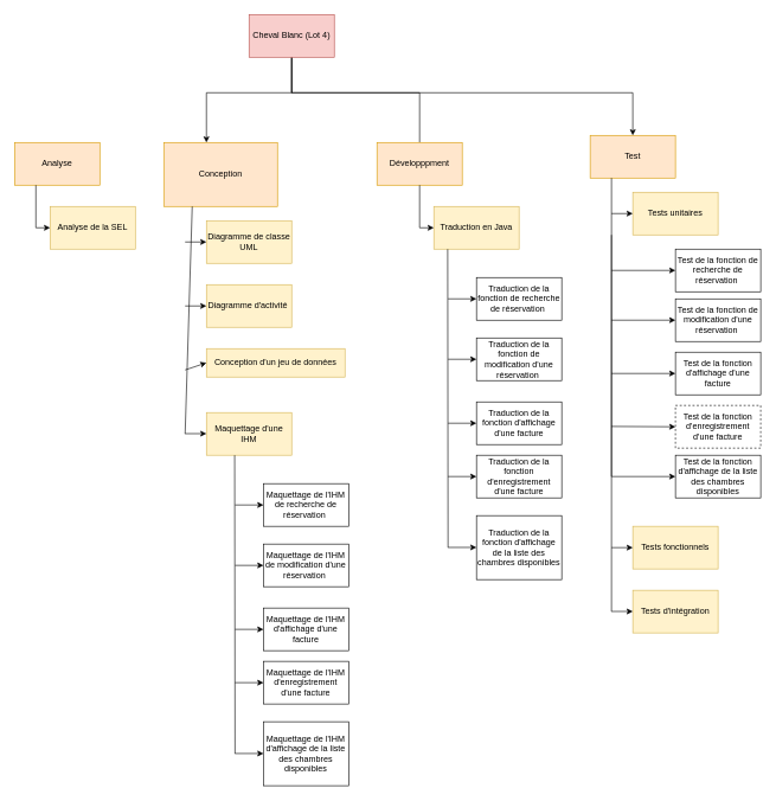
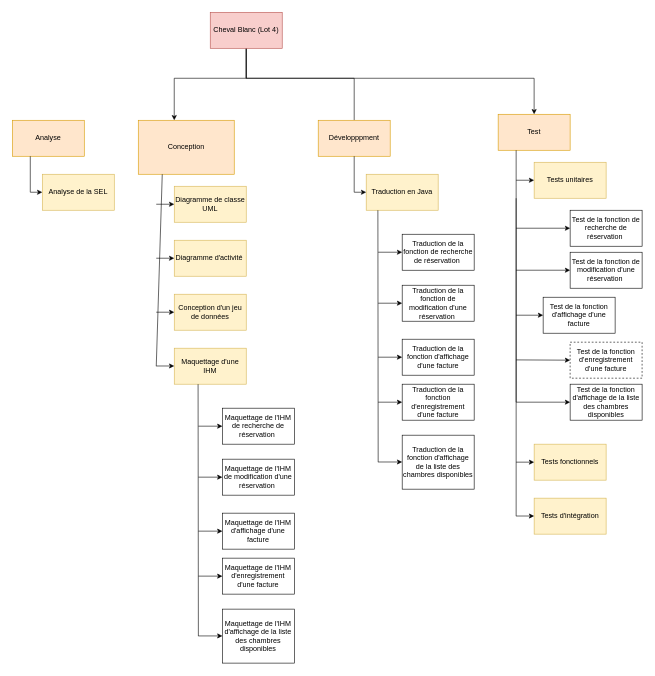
  <mxCell id="0" />
  <mxCell id="1" parent="0" />
  <mxCell id="2" style="edgeStyle=orthogonalEdgeStyle;rounded=0;orthogonalLoop=1;jettySize=auto;html=1;entryX=0.5;entryY=0;entryDx=0;entryDy=0;" edge="1" parent="1" source="5" target="8"><mxGeometry relative="1" as="geometry"><Array as="points"><mxPoint x="410" y="130" /><mxPoint x="890" y="130" /></Array></mxGeometry></mxCell>
  <mxCell id="3" style="edgeStyle=orthogonalEdgeStyle;rounded=0;orthogonalLoop=1;jettySize=auto;html=1;" edge="1" parent="1" source="5" target="6"><mxGeometry relative="1" as="geometry"><Array as="points"><mxPoint x="410" y="130" /><mxPoint x="290" y="130" /></Array></mxGeometry></mxCell>
  <mxCell id="4" style="edgeStyle=orthogonalEdgeStyle;rounded=0;orthogonalLoop=1;jettySize=auto;html=1;entryX=0.5;entryY=0;entryDx=0;entryDy=0;endArrow=none;" edge="1" parent="1" source="5" target="7"><mxGeometry relative="1" as="geometry"><Array as="points"><mxPoint x="410" y="130" /><mxPoint x="590" y="130" /></Array></mxGeometry></mxCell>
  <mxCell id="5" value="Cheval Blanc (Lot 4)" style="rounded=0;whiteSpace=wrap;html=1;fillColor=#f8cecc;strokeColor=#b85450;" vertex="1" parent="1"><mxGeometry x="350" y="20" width="120" height="60" as="geometry" /></mxCell>
  <mxCell id="6" value="Conception" style="rounded=0;whiteSpace=wrap;html=1;fillColor=#ffe6cc;strokeColor=#d79b00;" vertex="1" parent="1"><mxGeometry x="230" y="200" width="160" height="90" as="geometry" /></mxCell>
  <mxCell id="7" value="Développpment" style="rounded=0;whiteSpace=wrap;html=1;fillColor=#ffe6cc;strokeColor=#d79b00;" vertex="1" parent="1"><mxGeometry x="530" y="200" width="120" height="60" as="geometry" /></mxCell>
  <mxCell id="8" value="Test" style="rounded=0;whiteSpace=wrap;html=1;fillColor=#ffe6cc;strokeColor=#d79b00;" vertex="1" parent="1"><mxGeometry x="830" y="190" width="120" height="60" as="geometry" /></mxCell>
  <mxCell id="9" value="Analyse" style="rounded=0;whiteSpace=wrap;html=1;fillColor=#ffe6cc;strokeColor=#d79b00;" vertex="1" parent="1"><mxGeometry x="20" y="200" width="120" height="60" as="geometry" /></mxCell>
  <mxCell id="10" value="Diagramme de classe UML" style="rounded=0;whiteSpace=wrap;html=1;fillColor=#fff2cc;strokeColor=#d6b656;" vertex="1" parent="1"><mxGeometry x="290" y="310" width="120" height="60" as="geometry" /></mxCell>
  <mxCell id="11" value="Diagramme d'activité&amp;nbsp;" style="rounded=0;whiteSpace=wrap;html=1;fillColor=#fff2cc;strokeColor=#d6b656;" vertex="1" parent="1"><mxGeometry x="290" y="400" width="120" height="60" as="geometry" /></mxCell>
  <mxCell id="12" value="Traduction en Java" style="rounded=0;whiteSpace=wrap;html=1;fillColor=#fff2cc;strokeColor=#d6b656;" vertex="1" parent="1"><mxGeometry x="610" y="290" width="120" height="60" as="geometry" /></mxCell>
  <mxCell id="13" value="Tests unitaires" style="rounded=0;whiteSpace=wrap;html=1;fillColor=#fff2cc;strokeColor=#d6b656;" vertex="1" parent="1"><mxGeometry x="890" y="270" width="120" height="60" as="geometry" /></mxCell>
  <mxCell id="14" value="Tests fonctionnels" style="rounded=0;whiteSpace=wrap;html=1;fillColor=#fff2cc;strokeColor=#d6b656;" vertex="1" parent="1"><mxGeometry x="890" y="740" width="120" height="60" as="geometry" /></mxCell>
  <mxCell id="15" value="Analyse de la SEL" style="rounded=0;whiteSpace=wrap;html=1;fillColor=#fff2cc;strokeColor=#d6b656;" vertex="1" parent="1"><mxGeometry x="70" y="290" width="120" height="60" as="geometry" /></mxCell>
  <mxCell id="16" value="Traduction de la fonction de recherche de réservation&amp;nbsp;" style="rounded=0;whiteSpace=wrap;html=1;" vertex="1" parent="1"><mxGeometry x="670" y="390" width="120" height="60" as="geometry" /></mxCell>
  <mxCell id="17" value="Traduction de la fonction de modification d'une réservation&amp;nbsp;" style="rounded=0;whiteSpace=wrap;html=1;" vertex="1" parent="1"><mxGeometry x="670" y="475" width="120" height="60" as="geometry" /></mxCell>
  <mxCell id="18" value="Traduction de la fonction d'affichage d'une facture" style="rounded=0;whiteSpace=wrap;html=1;" vertex="1" parent="1"><mxGeometry x="670" y="565" width="120" height="60" as="geometry" /></mxCell>
  <mxCell id="19" value="Traduction de la fonction d'enregistrement d'une facture" style="rounded=0;whiteSpace=wrap;html=1;" vertex="1" parent="1"><mxGeometry x="670" y="640" width="120" height="60" as="geometry" /></mxCell>
  <mxCell id="20" value="Traduction de la fonction d'affichage de la liste des chambres disponibles" style="rounded=0;whiteSpace=wrap;html=1;" vertex="1" parent="1"><mxGeometry x="670" y="725" width="120" height="90" as="geometry" /></mxCell>
  <mxCell id="21" value="Test de la fonction de recherche de réservation&amp;nbsp;" style="rounded=0;whiteSpace=wrap;html=1;" vertex="1" parent="1"><mxGeometry x="950" y="350" width="120" height="60" as="geometry" /></mxCell>
  <mxCell id="22" value="Test de la fonction de modification d'une réservation&amp;nbsp;" style="rounded=0;whiteSpace=wrap;html=1;" vertex="1" parent="1"><mxGeometry x="950" y="420" width="120" height="60" as="geometry" /></mxCell>
- <mxCell id="23" value="Test&amp;nbsp;de la fonction d'affichage d'une facture" style="rounded=0;whiteSpace=wrap;html=1;" vertex="1" parent="1"><mxGeometry x="950" y="495" width="120" height="60" as="geometry" /></mxCell>
+ <mxCell id="23" value="Test&amp;nbsp;de la fonction d'affichage d'une facture" style="rounded=0;whiteSpace=wrap;html=1;" vertex="1" parent="1"><mxGeometry x="905" y="495" width="120" height="60" as="geometry" /></mxCell>
  <mxCell id="24" value="Test&amp;nbsp;de la fonction d'enregistrement d'une facture" style="rounded=0;whiteSpace=wrap;html=1;dashed=1;" vertex="1" parent="1"><mxGeometry x="950" y="570" width="120" height="60" as="geometry" /></mxCell>
  <mxCell id="25" value="Test&amp;nbsp;de la fonction d'affichage de la liste des chambres disponibles" style="rounded=0;whiteSpace=wrap;html=1;" vertex="1" parent="1"><mxGeometry x="950" y="640" width="120" height="60" as="geometry" /></mxCell>
- <mxCell id="26" value="Conception d'un jeu de données" style="rounded=0;whiteSpace=wrap;html=1;fillColor=#fff2cc;strokeColor=#d6b656;" vertex="1" parent="1"><mxGeometry x="290" y="490" width="195" height="40" as="geometry" /></mxCell>
+ <mxCell id="26" value="Conception d'un jeu de données" style="rounded=0;whiteSpace=wrap;html=1;fillColor=#fff2cc;strokeColor=#d6b656;" vertex="1" parent="1"><mxGeometry x="290" y="490" width="120" height="60" as="geometry" /></mxCell>
  <mxCell id="27" value="" style="endArrow=none;html=1;rounded=0;entryX=0.25;entryY=1;entryDx=0;entryDy=0;" edge="1" parent="1" target="6"><mxGeometry width="50" height="50" relative="1" as="geometry"><mxPoint x="260" y="610" as="sourcePoint" /><mxPoint x="230" y="390" as="targetPoint" /></mxGeometry></mxCell>
  <mxCell id="28" value="" style="endArrow=classic;html=1;rounded=0;entryX=0;entryY=0.5;entryDx=0;entryDy=0;" edge="1" parent="1" target="26"><mxGeometry width="50" height="50" relative="1" as="geometry"><mxPoint x="260" y="520" as="sourcePoint" /><mxPoint x="550" y="430" as="targetPoint" /><Array as="points" /></mxGeometry></mxCell>
  <mxCell id="29" value="" style="endArrow=classic;html=1;rounded=0;entryX=0;entryY=0.5;entryDx=0;entryDy=0;" edge="1" parent="1" target="11"><mxGeometry width="50" height="50" relative="1" as="geometry"><mxPoint x="260" y="430" as="sourcePoint" /><mxPoint x="300" y="530" as="targetPoint" /><Array as="points" /></mxGeometry></mxCell>
  <mxCell id="30" value="" style="endArrow=classic;html=1;rounded=0;entryX=0;entryY=0.5;entryDx=0;entryDy=0;" edge="1" parent="1" target="10"><mxGeometry width="50" height="50" relative="1" as="geometry"><mxPoint x="260" y="340" as="sourcePoint" /><mxPoint x="300" y="440" as="targetPoint" /><Array as="points" /></mxGeometry></mxCell>
  <mxCell id="31" value="" style="endArrow=none;html=1;rounded=0;entryX=0.25;entryY=1;entryDx=0;entryDy=0;" edge="1" parent="1" target="8"><mxGeometry width="50" height="50" relative="1" as="geometry"><mxPoint x="860" y="860" as="sourcePoint" /><mxPoint x="670" y="390" as="targetPoint" /></mxGeometry></mxCell>
  <mxCell id="32" value="" style="endArrow=classic;html=1;rounded=0;entryX=0;entryY=0.5;entryDx=0;entryDy=0;" edge="1" parent="1" target="13"><mxGeometry width="50" height="50" relative="1" as="geometry"><mxPoint x="860" y="300" as="sourcePoint" /><mxPoint x="420" y="340" as="targetPoint" /><Array as="points" /></mxGeometry></mxCell>
  <mxCell id="33" value="" style="endArrow=none;html=1;rounded=0;entryX=0.25;entryY=1;entryDx=0;entryDy=0;" edge="1" parent="1"><mxGeometry width="50" height="50" relative="1" as="geometry"><mxPoint x="860" y="670" as="sourcePoint" /><mxPoint x="860" y="330" as="targetPoint" /></mxGeometry></mxCell>
  <mxCell id="34" value="" style="endArrow=classic;html=1;rounded=0;entryX=0;entryY=0.5;entryDx=0;entryDy=0;" edge="1" parent="1" target="23"><mxGeometry width="50" height="50" relative="1" as="geometry"><mxPoint x="860" y="525" as="sourcePoint" /><mxPoint x="890" y="590" as="targetPoint" /><Array as="points" /></mxGeometry></mxCell>
  <mxCell id="35" value="" style="endArrow=classic;html=1;rounded=0;entryX=0;entryY=0.5;entryDx=0;entryDy=0;" edge="1" parent="1" target="22"><mxGeometry width="50" height="50" relative="1" as="geometry"><mxPoint x="860" y="450" as="sourcePoint" /><mxPoint x="890" y="500" as="targetPoint" /><Array as="points" /></mxGeometry></mxCell>
  <mxCell id="36" value="" style="endArrow=classic;html=1;rounded=0;entryX=0;entryY=0.5;entryDx=0;entryDy=0;" edge="1" parent="1" target="21"><mxGeometry width="50" height="50" relative="1" as="geometry"><mxPoint x="860" y="380" as="sourcePoint" /><mxPoint x="890" y="410" as="targetPoint" /><Array as="points" /></mxGeometry></mxCell>
  <mxCell id="37" value="" style="endArrow=classic;html=1;rounded=0;entryX=0;entryY=0.5;entryDx=0;entryDy=0;" edge="1" parent="1" target="24"><mxGeometry width="50" height="50" relative="1" as="geometry"><mxPoint x="860" y="599.5" as="sourcePoint" /><mxPoint x="900" y="599.5" as="targetPoint" /><Array as="points" /></mxGeometry></mxCell>
  <mxCell id="38" value="" style="endArrow=classic;html=1;rounded=0;entryX=0;entryY=0.5;entryDx=0;entryDy=0;" edge="1" parent="1" target="25"><mxGeometry width="50" height="50" relative="1" as="geometry"><mxPoint x="860" y="670" as="sourcePoint" /><mxPoint x="910" y="609.5" as="targetPoint" /><Array as="points" /></mxGeometry></mxCell>
  <mxCell id="39" value="" style="endArrow=none;html=1;rounded=0;entryX=0.25;entryY=1;entryDx=0;entryDy=0;" edge="1" parent="1"><mxGeometry width="50" height="50" relative="1" as="geometry"><mxPoint x="630" y="770" as="sourcePoint" /><mxPoint x="629.5" y="350" as="targetPoint" /></mxGeometry></mxCell>
  <mxCell id="40" value="" style="endArrow=classic;html=1;rounded=0;" edge="1" parent="1"><mxGeometry width="50" height="50" relative="1" as="geometry"><mxPoint x="630" y="769.71" as="sourcePoint" /><mxPoint x="670" y="769.71" as="targetPoint" /><Array as="points" /></mxGeometry></mxCell>
  <mxCell id="41" value="" style="endArrow=classic;html=1;rounded=0;entryX=0;entryY=0.5;entryDx=0;entryDy=0;" edge="1" parent="1" target="19"><mxGeometry width="50" height="50" relative="1" as="geometry"><mxPoint x="630" y="670" as="sourcePoint" /><mxPoint x="680" y="740" as="targetPoint" /><Array as="points" /></mxGeometry></mxCell>
  <mxCell id="42" value="" style="endArrow=classic;html=1;rounded=0;entryX=0;entryY=0.5;entryDx=0;entryDy=0;" edge="1" parent="1" target="18"><mxGeometry width="50" height="50" relative="1" as="geometry"><mxPoint x="630" y="595" as="sourcePoint" /><mxPoint x="680" y="650" as="targetPoint" /><Array as="points" /></mxGeometry></mxCell>
  <mxCell id="43" value="" style="endArrow=classic;html=1;rounded=0;entryX=0;entryY=0.5;entryDx=0;entryDy=0;" edge="1" parent="1" target="17"><mxGeometry width="50" height="50" relative="1" as="geometry"><mxPoint x="630" y="505" as="sourcePoint" /><mxPoint x="680" y="575" as="targetPoint" /><Array as="points" /></mxGeometry></mxCell>
  <mxCell id="44" value="" style="endArrow=classic;html=1;rounded=0;entryX=0;entryY=0.5;entryDx=0;entryDy=0;" edge="1" parent="1" target="16"><mxGeometry width="50" height="50" relative="1" as="geometry"><mxPoint x="630" y="420" as="sourcePoint" /><mxPoint x="680" y="505" as="targetPoint" /><Array as="points" /></mxGeometry></mxCell>
  <mxCell id="45" value="" style="endArrow=none;html=1;rounded=0;entryX=0.25;entryY=1;entryDx=0;entryDy=0;" edge="1" parent="1"><mxGeometry width="50" height="50" relative="1" as="geometry"><mxPoint x="590" y="320" as="sourcePoint" /><mxPoint x="590" y="260" as="targetPoint" /></mxGeometry></mxCell>
  <mxCell id="46" value="" style="endArrow=classic;html=1;rounded=0;entryX=0;entryY=0.5;entryDx=0;entryDy=0;" edge="1" parent="1" target="12"><mxGeometry width="50" height="50" relative="1" as="geometry"><mxPoint x="590" y="320" as="sourcePoint" /><mxPoint x="400" y="350" as="targetPoint" /><Array as="points" /></mxGeometry></mxCell>
  <mxCell id="47" value="" style="endArrow=none;html=1;rounded=0;entryX=0.25;entryY=1;entryDx=0;entryDy=0;" edge="1" parent="1"><mxGeometry width="50" height="50" relative="1" as="geometry"><mxPoint x="50" y="320" as="sourcePoint" /><mxPoint x="50" y="260" as="targetPoint" /></mxGeometry></mxCell>
  <mxCell id="48" value="" style="endArrow=classic;html=1;rounded=0;entryX=0;entryY=0.5;entryDx=0;entryDy=0;" edge="1" parent="1"><mxGeometry width="50" height="50" relative="1" as="geometry"><mxPoint x="50" y="320" as="sourcePoint" /><mxPoint x="70" y="320" as="targetPoint" /><Array as="points" /></mxGeometry></mxCell>
  <mxCell id="49" value="Maquettage d'une IHM" style="rounded=0;whiteSpace=wrap;html=1;fillColor=#fff2cc;strokeColor=#d6b656;" vertex="1" parent="1"><mxGeometry x="290" y="580" width="120" height="60" as="geometry" /></mxCell>
  <mxCell id="50" value="Tests d'intégration" style="rounded=0;whiteSpace=wrap;html=1;fillColor=#fff2cc;strokeColor=#d6b656;" vertex="1" parent="1"><mxGeometry x="890" y="830" width="120" height="60" as="geometry" /></mxCell>
  <mxCell id="51" value="" style="endArrow=classic;html=1;rounded=0;entryX=0;entryY=0.5;entryDx=0;entryDy=0;" edge="1" parent="1"><mxGeometry width="50" height="50" relative="1" as="geometry"><mxPoint x="860" y="770" as="sourcePoint" /><mxPoint x="890" y="770" as="targetPoint" /></mxGeometry></mxCell>
  <mxCell id="52" value="" style="endArrow=classic;html=1;rounded=0;entryX=0;entryY=0.5;entryDx=0;entryDy=0;" edge="1" parent="1"><mxGeometry width="50" height="50" relative="1" as="geometry"><mxPoint x="860" y="859.8" as="sourcePoint" /><mxPoint x="890" y="859.8" as="targetPoint" /></mxGeometry></mxCell>
  <mxCell id="53" value="" style="endArrow=classic;html=1;rounded=0;entryX=0;entryY=0.5;entryDx=0;entryDy=0;" edge="1" parent="1"><mxGeometry width="50" height="50" relative="1" as="geometry"><mxPoint x="260" y="609.66" as="sourcePoint" /><mxPoint x="290" y="609.66" as="targetPoint" /><Array as="points" /></mxGeometry></mxCell>
  <mxCell id="54" value="Maquettage de l'IHM de recherche de réservation&amp;nbsp;" style="rounded=0;whiteSpace=wrap;html=1;" vertex="1" parent="1"><mxGeometry x="370.25" y="680" width="120" height="60" as="geometry" /></mxCell>
  <mxCell id="55" value="Maquettage de l'IHM de modification d'une réservation&amp;nbsp;" style="rounded=0;whiteSpace=wrap;html=1;" vertex="1" parent="1"><mxGeometry x="370.25" y="765" width="120" height="60" as="geometry" /></mxCell>
  <mxCell id="56" value="Maquettage de l'IHM d'affichage d'une facture" style="rounded=0;whiteSpace=wrap;html=1;" vertex="1" parent="1"><mxGeometry x="370.25" y="855" width="120" height="60" as="geometry" /></mxCell>
  <mxCell id="57" value="Maquettage de l'IHM d'enregistrement d'une facture" style="rounded=0;whiteSpace=wrap;html=1;" vertex="1" parent="1"><mxGeometry x="370.25" y="930" width="120" height="60" as="geometry" /></mxCell>
  <mxCell id="58" value="Maquettage de l'IHM d'affichage de la liste des chambres disponibles" style="rounded=0;whiteSpace=wrap;html=1;" vertex="1" parent="1"><mxGeometry x="370.25" y="1015" width="120" height="90" as="geometry" /></mxCell>
  <mxCell id="59" value="" style="endArrow=none;html=1;rounded=0;entryX=0.25;entryY=1;entryDx=0;entryDy=0;" edge="1" parent="1"><mxGeometry width="50" height="50" relative="1" as="geometry"><mxPoint x="330.25" y="1060" as="sourcePoint" /><mxPoint x="329.75" y="640" as="targetPoint" /></mxGeometry></mxCell>
  <mxCell id="60" value="" style="endArrow=classic;html=1;rounded=0;" edge="1" parent="1"><mxGeometry width="50" height="50" relative="1" as="geometry"><mxPoint x="330.25" y="1059.71" as="sourcePoint" /><mxPoint x="370.25" y="1059.71" as="targetPoint" /><Array as="points" /></mxGeometry></mxCell>
  <mxCell id="61" value="" style="endArrow=classic;html=1;rounded=0;entryX=0;entryY=0.5;entryDx=0;entryDy=0;" edge="1" parent="1" target="57"><mxGeometry width="50" height="50" relative="1" as="geometry"><mxPoint x="330.25" y="960" as="sourcePoint" /><mxPoint x="380.25" y="1030" as="targetPoint" /><Array as="points" /></mxGeometry></mxCell>
  <mxCell id="62" value="" style="endArrow=classic;html=1;rounded=0;entryX=0;entryY=0.5;entryDx=0;entryDy=0;" edge="1" parent="1" target="56"><mxGeometry width="50" height="50" relative="1" as="geometry"><mxPoint x="330.25" y="885" as="sourcePoint" /><mxPoint x="380.25" y="940" as="targetPoint" /><Array as="points" /></mxGeometry></mxCell>
  <mxCell id="63" value="" style="endArrow=classic;html=1;rounded=0;entryX=0;entryY=0.5;entryDx=0;entryDy=0;" edge="1" parent="1" target="55"><mxGeometry width="50" height="50" relative="1" as="geometry"><mxPoint x="330.25" y="795" as="sourcePoint" /><mxPoint x="380.25" y="865" as="targetPoint" /><Array as="points" /></mxGeometry></mxCell>
  <mxCell id="64" value="" style="endArrow=classic;html=1;rounded=0;entryX=0;entryY=0.5;entryDx=0;entryDy=0;" edge="1" parent="1" target="54"><mxGeometry width="50" height="50" relative="1" as="geometry"><mxPoint x="330.25" y="710" as="sourcePoint" /><mxPoint x="380.25" y="795" as="targetPoint" /><Array as="points" /></mxGeometry></mxCell>
